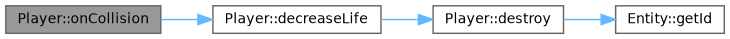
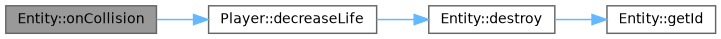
  digraph {
    rankdir=LR
    node [color=grey40 fillcolor=white fontname=Helvetica fontsize=10 shape=box style=filled]
    edge [color=steelblue1 fontname=Helvetica fontsize=10 labelfontname=Helvetica labelfontsize=10 style=solid]
-   n1 [color=gray40 fillcolor=grey60 fontcolor=black height=0.2 label="Player::onCollision" width=0.4]
+   n1 [color=gray40 fillcolor=grey60 fontcolor=black height=0.2 label="Entity::onCollision" width=0.4]
    n2 [height=0.2 label="Player::decreaseLife" width=0.4]
-   n3 [height=0.2 label="Player::destroy" width=0.4]
+   n3 [height=0.2 label="Entity::destroy" width=0.4]
    n4 [height=0.2 label="Entity::getId" width=0.4]
    n1 -> n2
    n2 -> n3
    n3 -> n4
  }
